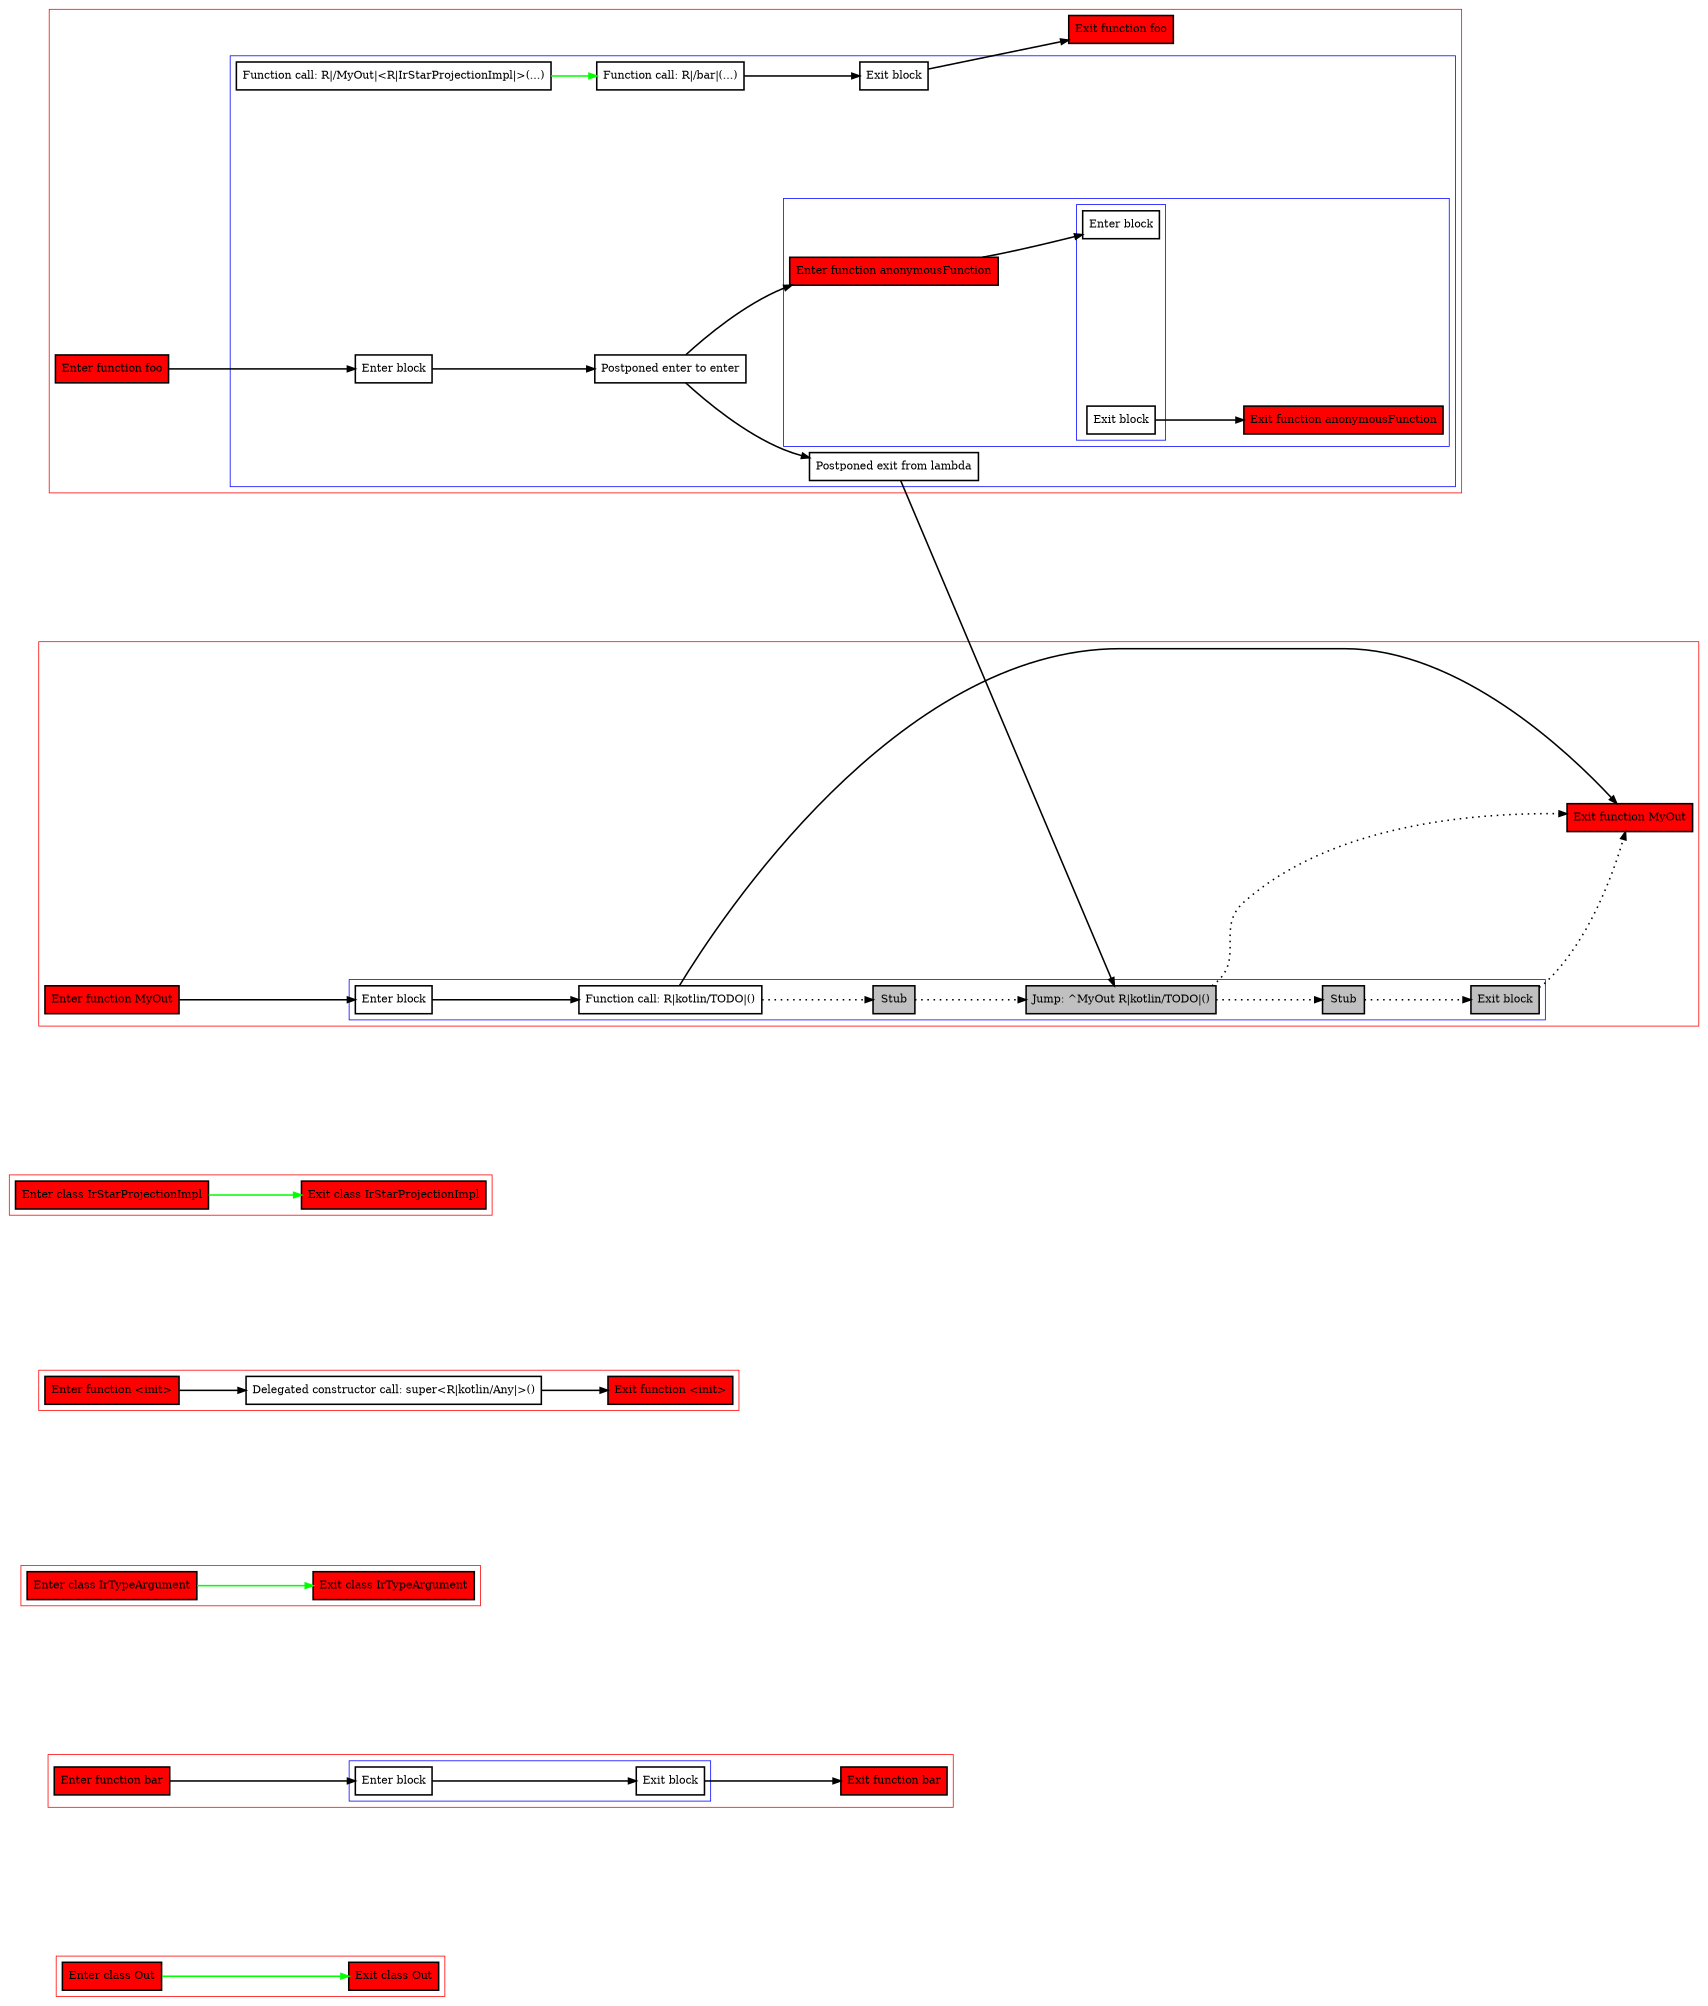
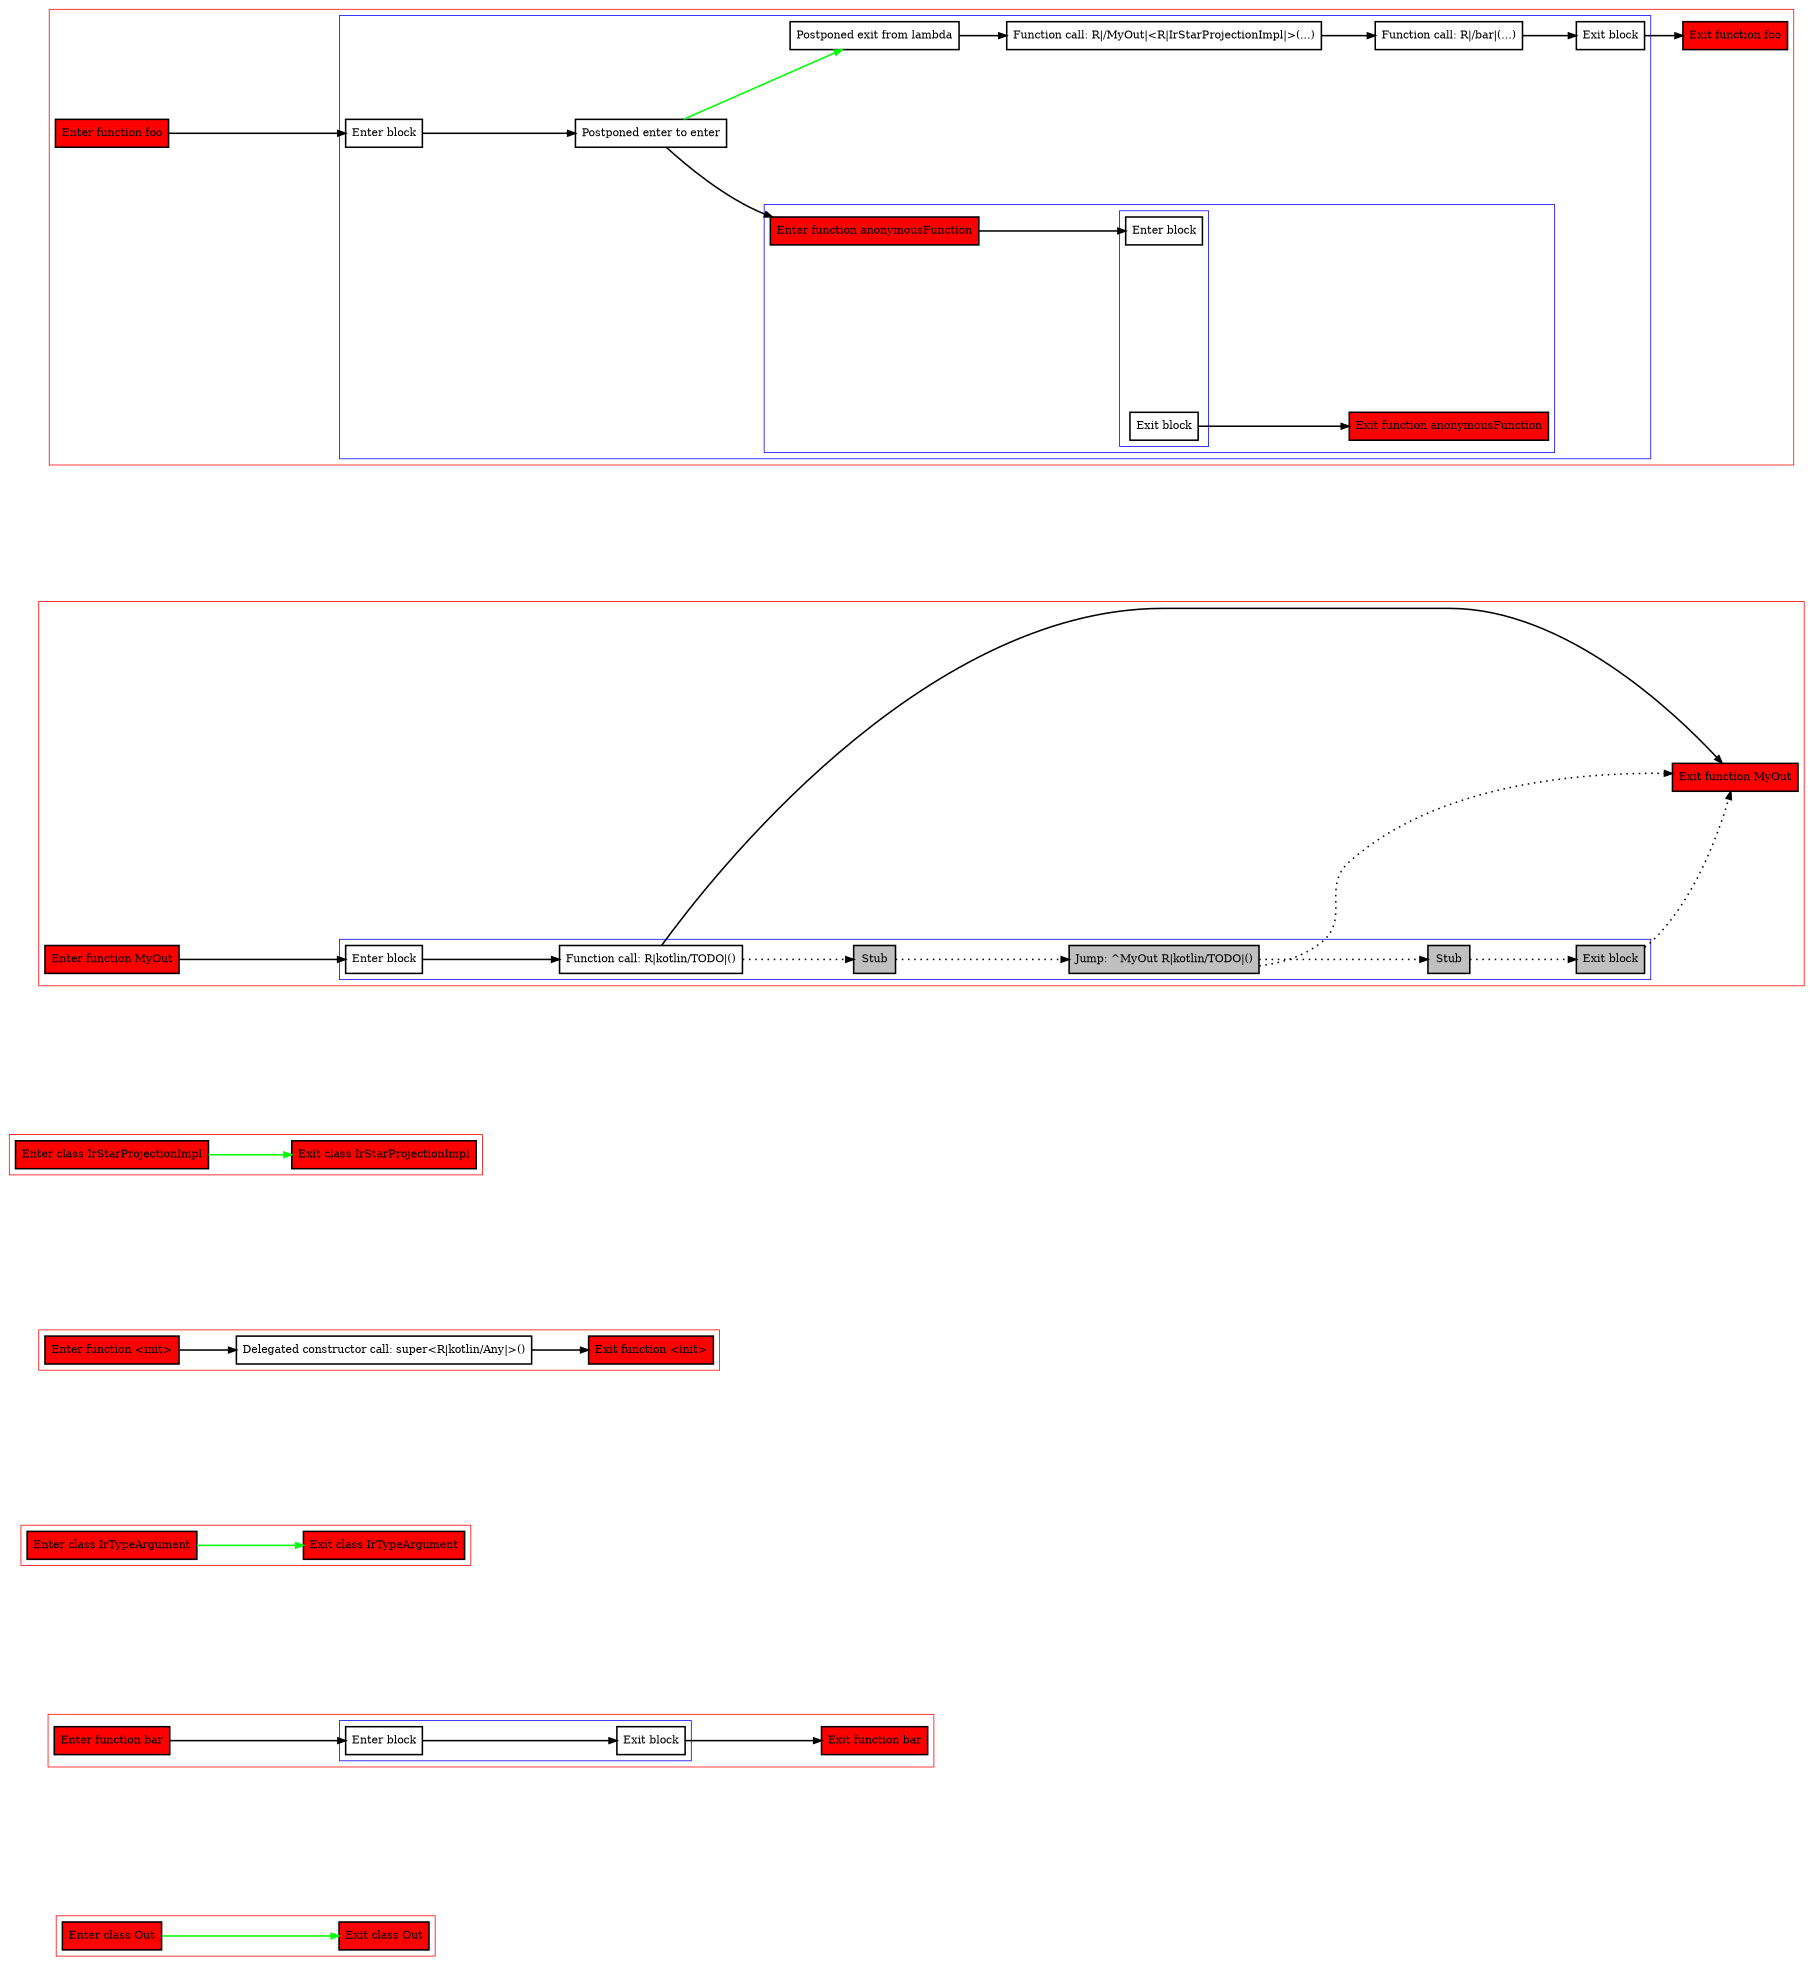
  digraph {
    nodesep=3
    rankdir=LR
    node [fillcolor=red penwidth=2 shape=box style=filled]
    edge [penwidth=2]
    n1 [label="Enter class Out"]
    n2 [label="Exit class Out"]
    n3 [label="Enter block" fillcolor="" style=""]
    n4 [label="Exit block" fillcolor="" style=""]
    n5 [label="Enter function bar"]
    n6 [label="Exit function bar"]
    n7 [label="Enter class IrTypeArgument"]
    n8 [label="Exit class IrTypeArgument"]
    n9 [label="Enter function <init>"]
    n10 [label="Delegated constructor call: super<R|kotlin/Any|>()" fillcolor="" style=""]
    n11 [label="Exit function <init>"]
    n12 [label="Enter class IrStarProjectionImpl"]
    n13 [label="Exit class IrStarProjectionImpl"]
    n14 [label="Enter block" fillcolor="" style=""]
    n15 [label="Function call: R|kotlin/TODO|()" fillcolor="" style=""]
    n16 [fillcolor=gray label=Stub]
    n17 [fillcolor=gray label="Jump: ^MyOut R|kotlin/TODO|()"]
    n18 [fillcolor=gray label=Stub]
    n19 [fillcolor=gray label="Exit block"]
    n20 [label="Enter function MyOut"]
    n21 [label="Exit function MyOut"]
    n22 [label="Enter block" fillcolor="" style=""]
    n23 [label="Exit block" fillcolor="" style=""]
    n24 [label="Enter function anonymousFunction"]
    n25 [label="Exit function anonymousFunction"]
    n26 [label="Enter block" fillcolor="" style=""]
    n27 [label="Postponed enter to enter" fillcolor="" style=""]
    n28 [label="Postponed exit from lambda" fillcolor="" style=""]
    n29 [label="Function call: R|/MyOut|<R|IrStarProjectionImpl|>(...)" fillcolor="" style=""]
    n30 [label="Function call: R|/bar|(...)" fillcolor="" style=""]
    n31 [label="Exit block" fillcolor="" style=""]
    n32 [label="Enter function foo"]
    n33 [label="Exit function foo"]
    subgraph cluster_1 {
      color=red
      n1
      n2
    }
    subgraph cluster_2 {
      color=red
      n5
      n6
      subgraph cluster_3 {
        color=blue
        n3
        n4
      }
    }
    subgraph cluster_4 {
      color=red
      n7
      n8
    }
    subgraph cluster_5 {
      color=red
      n9
      n10
      n11
    }
    subgraph cluster_6 {
      color=red
      n12
      n13
    }
    subgraph cluster_7 {
      color=red
      n20
      n21
      subgraph cluster_8 {
        color=blue
        n14
        n15
        n16
        n17
        n18
        n19
      }
    }
    subgraph cluster_9 {
      color=red
      n32
      n33
      subgraph cluster_10 {
        color=blue
        n26
        n27
        n28
        n29
        n30
        n31
        subgraph cluster_11 {
          color=blue
          n24
          n25
          subgraph cluster_12 {
            color=blue
            n22
            n23
          }
        }
      }
    }
    n1 -> n2 [color=green]
    n3 -> n4
    n4 -> n6
    n5 -> n3
    n7 -> n8 [color=green]
    n9 -> n10
    n10 -> n11
    n12 -> n13 [color=green]
    n14 -> n15
    n15 -> n16 [style=dotted]
    n15 -> n21
    n16 -> n17 [style=dotted]
    n17 -> n18 [style=dotted]
    n17 -> n21 [style=dotted]
    n18 -> n19 [style=dotted]
    n19 -> n21 [style=dotted]
    n20 -> n14
    n23 -> n25
    n24 -> n22
    n26 -> n27
    n27 -> n24
-   n27 -> n28
-   n28 -> n17
-   n29 -> n30 [color=green]
+   n27 -> n28 [color=green]
+   n28 -> n29
+   n29 -> n30
    n30 -> n31
    n31 -> n33
    n32 -> n26
  }
